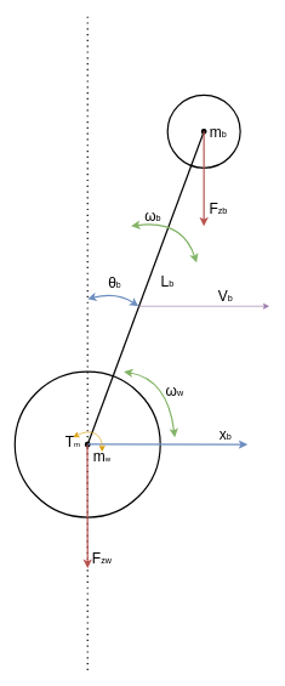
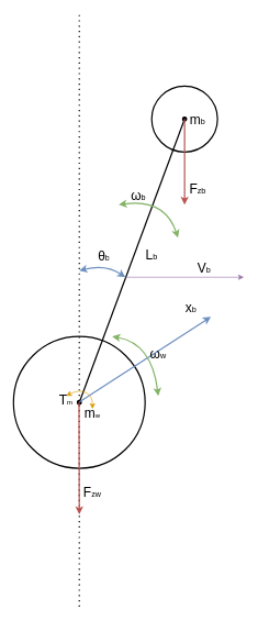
  <mxCell id="0" />
  <mxCell id="1" parent="0" />
  <mxCell id="2" value="" style="ellipse;whiteSpace=wrap;html=1;aspect=fixed;strokeWidth=2;" vertex="1" parent="1"><mxGeometry x="20" y="510" width="200" height="200" as="geometry" /></mxCell>
  <mxCell id="3" value="" style="ellipse;whiteSpace=wrap;html=1;aspect=fixed;strokeWidth=2;" vertex="1" parent="1"><mxGeometry x="230" y="130" width="100" height="100" as="geometry" /></mxCell>
  <mxCell id="4" value="" style="endArrow=oval;html=1;rounded=0;exitX=0.5;exitY=0.5;exitDx=0;exitDy=0;exitPerimeter=0;entryX=0.5;entryY=0.5;entryDx=0;entryDy=0;entryPerimeter=0;startArrow=oval;startFill=1;endFill=1;strokeWidth=2;" edge="1" parent="1" source="2" target="3"><mxGeometry width="50" height="50" relative="1" as="geometry"><mxPoint x="210" y="490" as="sourcePoint" /><mxPoint x="260" y="440" as="targetPoint" /></mxGeometry></mxCell>
  <mxCell id="5" value="" style="endArrow=classic;html=1;rounded=0;fillColor=#dae8fc;strokeColor=#6c8ebf;entryX=1;entryY=1;entryDx=0;entryDy=0;strokeWidth=2;" edge="1" parent="1" target="12"><mxGeometry width="50" height="50" relative="1" as="geometry"><mxPoint x="120" y="609.5" as="sourcePoint" /><mxPoint x="390" y="610" as="targetPoint" /></mxGeometry></mxCell>
  <mxCell id="6" value="" style="endArrow=none;dashed=1;html=1;dashPattern=1 3;strokeWidth=2;rounded=0;" edge="1" parent="1"><mxGeometry width="50" height="50" relative="1" as="geometry"><mxPoint x="120" y="920" as="sourcePoint" /><mxPoint x="120" y="20" as="targetPoint" /></mxGeometry></mxCell>
  <mxCell id="7" value="&lt;font style=&quot;font-size: 20px;&quot;&gt;m&lt;/font&gt;b" style="text;html=1;strokeColor=none;fillColor=none;align=center;verticalAlign=middle;whiteSpace=wrap;rounded=0;" vertex="1" parent="1"><mxGeometry x="270" y="165" width="60" height="30" as="geometry" /></mxCell>
  <mxCell id="8" value="&lt;font style=&quot;font-size: 20px;&quot;&gt;m&lt;/font&gt;&lt;font size=&quot;1&quot; style=&quot;&quot;&gt;w&lt;/font&gt;" style="text;html=1;strokeColor=none;fillColor=none;align=center;verticalAlign=middle;whiteSpace=wrap;rounded=0;" vertex="1" parent="1"><mxGeometry x="110" y="610" width="60" height="30" as="geometry" /></mxCell>
  <mxCell id="9" value="" style="curved=1;endArrow=classic;html=1;rounded=0;startArrow=classic;startFill=1;fillColor=#dae8fc;strokeColor=#6c8ebf;strokeWidth=2;" edge="1" parent="1"><mxGeometry width="50" height="50" relative="1" as="geometry"><mxPoint x="190" y="420" as="sourcePoint" /><mxPoint x="120" y="410" as="targetPoint" /><Array as="points"><mxPoint x="160" y="400" /></Array></mxGeometry></mxCell>
  <mxCell id="10" value="&lt;font style=&quot;font-size: 20px;&quot;&gt;θ&lt;/font&gt;b&lt;span style=&quot;background-color: rgb(255, 255, 255); color: transparent; font-family: sans-serif; font-size: 8.694px; text-align: start;&quot;&gt;b&lt;/span&gt;&lt;br&gt;&lt;div&gt;&lt;br&gt;&lt;/div&gt;" style="text;html=1;strokeColor=none;fillColor=none;align=center;verticalAlign=middle;whiteSpace=wrap;rounded=0;" vertex="1" parent="1"><mxGeometry x="130" y="380" width="60" height="30" as="geometry" /></mxCell>
  <mxCell id="11" value="&lt;font style=&quot;font-size: 20px;&quot;&gt;L&lt;/font&gt;b" style="text;html=1;strokeColor=none;fillColor=none;align=center;verticalAlign=middle;whiteSpace=wrap;rounded=0;" vertex="1" parent="1"><mxGeometry x="200" y="370" width="60" height="30" as="geometry" /></mxCell>
- <mxCell id="12" value="&lt;span style=&quot;font-size: 20px;&quot;&gt;x&lt;/span&gt;b" style="text;html=1;strokeColor=none;fillColor=none;align=center;verticalAlign=middle;whiteSpace=wrap;rounded=0;" vertex="1" parent="1"><mxGeometry x="280" y="580" width="60" height="30" as="geometry" /></mxCell>
+ <mxCell id="12" value="&lt;span style=&quot;font-size: 20px;&quot;&gt;x&lt;/span&gt;b" style="text;html=1;strokeColor=none;fillColor=none;align=center;verticalAlign=middle;whiteSpace=wrap;rounded=0;" vertex="1" parent="1"><mxGeometry x="260" y="450" width="60" height="30" as="geometry" /></mxCell>
  <mxCell id="13" value="" style="endArrow=classic;html=1;rounded=0;fillColor=#f8cecc;strokeColor=#b85450;strokeWidth=2;" edge="1" parent="1"><mxGeometry width="50" height="50" relative="1" as="geometry"><mxPoint x="280" y="180" as="sourcePoint" /><mxPoint x="280" y="310" as="targetPoint" /></mxGeometry></mxCell>
  <mxCell id="14" value="&lt;font style=&quot;font-size: 20px;&quot;&gt;F&lt;/font&gt;zb" style="text;html=1;strokeColor=none;fillColor=none;align=center;verticalAlign=middle;whiteSpace=wrap;rounded=0;" vertex="1" parent="1"><mxGeometry x="270" y="270" width="60" height="30" as="geometry" /></mxCell>
  <mxCell id="15" value="" style="endArrow=classic;html=1;rounded=0;fillColor=#f8cecc;strokeColor=#b85450;strokeWidth=2;" edge="1" parent="1"><mxGeometry width="50" height="50" relative="1" as="geometry"><mxPoint x="119.58" y="610" as="sourcePoint" /><mxPoint x="120" y="780" as="targetPoint" /></mxGeometry></mxCell>
- <mxCell id="16" value="&lt;font style=&quot;font-size: 20px;&quot;&gt;F&lt;/font&gt;zw" style="text;html=1;strokeColor=none;fillColor=none;align=center;verticalAlign=middle;whiteSpace=wrap;rounded=0;" vertex="1" parent="1"><mxGeometry x="110" y="750" width="60" height="30" as="geometry" /></mxCell>
+ <mxCell id="16" value="&lt;font style=&quot;font-size: 20px;&quot;&gt;F&lt;/font&gt;zw" style="text;html=1;strokeColor=none;fillColor=none;align=center;verticalAlign=middle;whiteSpace=wrap;rounded=0;" vertex="1" parent="1"><mxGeometry x="110" y="730" width="60" height="30" as="geometry" /></mxCell>
  <mxCell id="17" value="" style="curved=1;endArrow=classic;html=1;rounded=0;startArrow=classic;startFill=1;fillColor=#d5e8d4;strokeColor=#82b366;strokeWidth=2;" edge="1" parent="1"><mxGeometry width="50" height="50" relative="1" as="geometry"><mxPoint x="270" y="360" as="sourcePoint" /><mxPoint x="180" y="310" as="targetPoint" /><Array as="points"><mxPoint x="250" y="300" /></Array></mxGeometry></mxCell>
  <mxCell id="18" value="&lt;font style=&quot;font-size: 20px;&quot;&gt;ω&lt;/font&gt;b" style="text;html=1;strokeColor=none;fillColor=none;align=center;verticalAlign=middle;whiteSpace=wrap;rounded=0;" vertex="1" parent="1"><mxGeometry x="180" y="280" width="60" height="30" as="geometry" /></mxCell>
  <mxCell id="19" value="" style="curved=1;endArrow=classic;html=1;rounded=0;startArrow=classic;startFill=1;fillColor=#d5e8d4;strokeColor=#82b366;strokeWidth=2;" edge="1" parent="1"><mxGeometry width="50" height="50" relative="1" as="geometry"><mxPoint x="240" y="600" as="sourcePoint" /><mxPoint x="170" y="510" as="targetPoint" /><Array as="points"><mxPoint x="230" y="520" /></Array></mxGeometry></mxCell>
  <mxCell id="20" value="&lt;font style=&quot;font-size: 20px;&quot;&gt;ω&lt;/font&gt;&lt;font style=&quot;font-size: 12px;&quot;&gt;w&lt;/font&gt;" style="text;html=1;strokeColor=none;fillColor=none;align=center;verticalAlign=middle;whiteSpace=wrap;rounded=0;" vertex="1" parent="1"><mxGeometry x="210" y="520" width="60" height="30" as="geometry" /></mxCell>
  <mxCell id="21" value="" style="curved=1;endArrow=classic;html=1;rounded=0;startArrow=classic;startFill=1;fillColor=#ffe6cc;strokeColor=#d79b00;strokeWidth=1;" edge="1" parent="1"><mxGeometry width="50" height="50" relative="1" as="geometry"><mxPoint x="140" y="620" as="sourcePoint" /><mxPoint x="100" y="600" as="targetPoint" /><Array as="points"><mxPoint x="140" y="600" /><mxPoint x="120" y="590" /><mxPoint x="100" y="600" /></Array></mxGeometry></mxCell>
  <mxCell id="22" value="&lt;span style=&quot;font-size: 20px;&quot;&gt;T&lt;/span&gt;&lt;font size=&quot;1&quot;&gt;m&lt;/font&gt;" style="text;html=1;strokeColor=none;fillColor=none;align=center;verticalAlign=middle;whiteSpace=wrap;rounded=0;" vertex="1" parent="1"><mxGeometry x="70" y="590" width="60" height="30" as="geometry" /></mxCell>
  <mxCell id="23" value="" style="endArrow=classic;html=1;rounded=0;fillColor=#e1d5e7;strokeColor=#9673a6;" edge="1" parent="1"><mxGeometry width="50" height="50" relative="1" as="geometry"><mxPoint x="190" y="420" as="sourcePoint" /><mxPoint x="370" y="420" as="targetPoint" /></mxGeometry></mxCell>
  <mxCell id="24" value="&lt;span style=&quot;font-size: 20px;&quot;&gt;V&lt;/span&gt;b" style="text;html=1;strokeColor=none;fillColor=none;align=center;verticalAlign=middle;whiteSpace=wrap;rounded=0;" vertex="1" parent="1"><mxGeometry x="280" y="390" width="60" height="30" as="geometry" /></mxCell>
